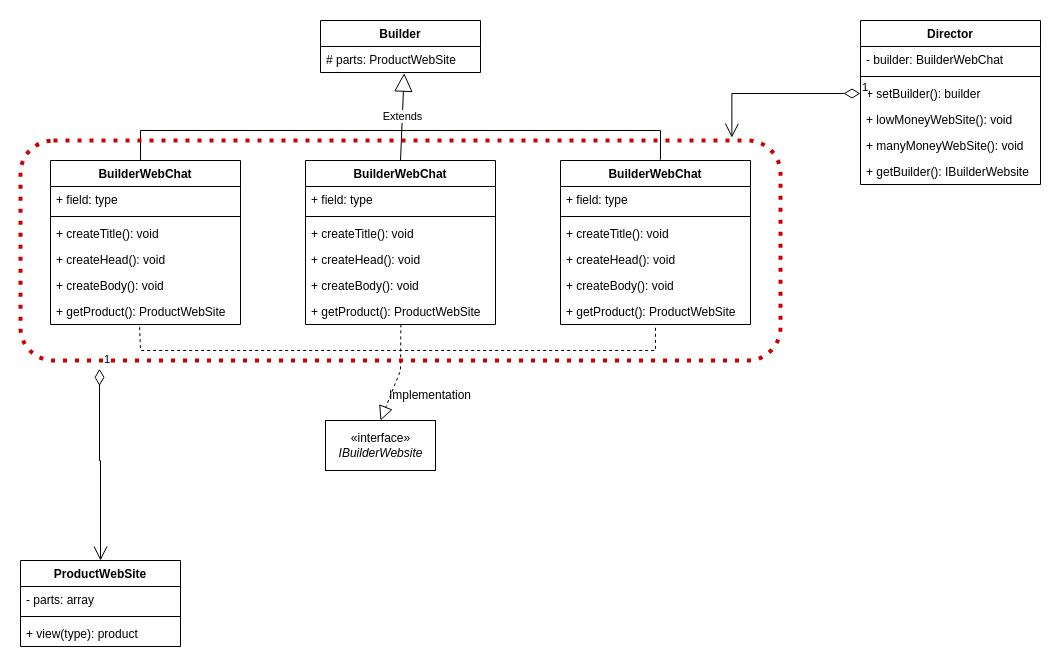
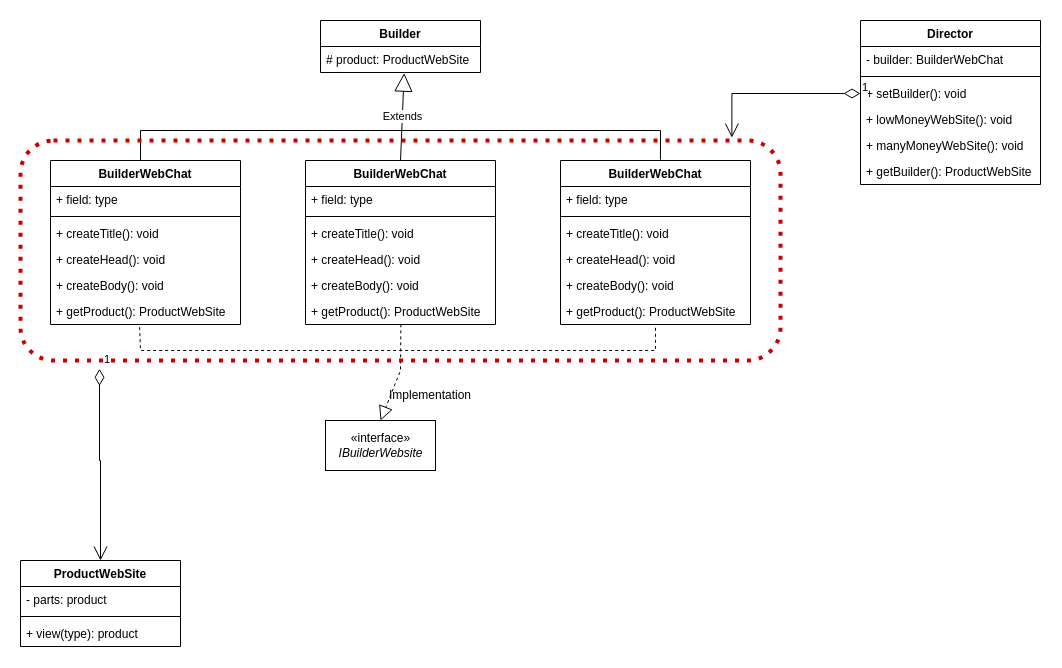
  <mxCell id="0" />
  <mxCell id="1" parent="0" />
  <mxCell id="2" value="Builder" style="swimlane;fontStyle=1;childLayout=stackLayout;horizontal=1;startSize=26;fillColor=none;horizontalStack=0;resizeParent=1;resizeParentMax=0;resizeLast=0;collapsible=1;marginBottom=0;" parent="1" vertex="1"><mxGeometry x="320" y="20" width="160" height="52" as="geometry" /></mxCell>
- <mxCell id="3" value="# parts: ProductWebSite" style="text;strokeColor=none;fillColor=none;align=left;verticalAlign=top;spacingLeft=4;spacingRight=4;overflow=hidden;rotatable=0;points=[[0,0.5],[1,0.5]];portConstraint=eastwest;" parent="2" vertex="1"><mxGeometry y="26" width="160" height="26" as="geometry" /></mxCell>
+ <mxCell id="3" value="# product: ProductWebSite" style="text;strokeColor=none;fillColor=none;align=left;verticalAlign=top;spacingLeft=4;spacingRight=4;overflow=hidden;rotatable=0;points=[[0,0.5],[1,0.5]];portConstraint=eastwest;" parent="2" vertex="1"><mxGeometry y="26" width="160" height="26" as="geometry" /></mxCell>
  <mxCell id="4" value="Director" style="swimlane;fontStyle=1;align=center;verticalAlign=top;childLayout=stackLayout;horizontal=1;startSize=26;horizontalStack=0;resizeParent=1;resizeParentMax=0;resizeLast=0;collapsible=1;marginBottom=0;" parent="1" vertex="1"><mxGeometry x="860" y="20" width="180" height="164" as="geometry" /></mxCell>
  <mxCell id="5" value="- builder: BuilderWebChat" style="text;strokeColor=none;fillColor=none;align=left;verticalAlign=top;spacingLeft=4;spacingRight=4;overflow=hidden;rotatable=0;points=[[0,0.5],[1,0.5]];portConstraint=eastwest;" parent="4" vertex="1"><mxGeometry y="26" width="180" height="26" as="geometry" /></mxCell>
  <mxCell id="6" value="" style="line;strokeWidth=1;fillColor=none;align=left;verticalAlign=middle;spacingTop=-1;spacingLeft=3;spacingRight=3;rotatable=0;labelPosition=right;points=[];portConstraint=eastwest;" parent="4" vertex="1"><mxGeometry y="52" width="180" height="8" as="geometry" /></mxCell>
- <mxCell id="7" value="+ setBuilder(): builder" style="text;strokeColor=none;fillColor=none;align=left;verticalAlign=top;spacingLeft=4;spacingRight=4;overflow=hidden;rotatable=0;points=[[0,0.5],[1,0.5]];portConstraint=eastwest;" parent="4" vertex="1"><mxGeometry y="60" width="180" height="26" as="geometry" /></mxCell>
+ <mxCell id="7" value="+ setBuilder(): void" style="text;strokeColor=none;fillColor=none;align=left;verticalAlign=top;spacingLeft=4;spacingRight=4;overflow=hidden;rotatable=0;points=[[0,0.5],[1,0.5]];portConstraint=eastwest;" parent="4" vertex="1"><mxGeometry y="60" width="180" height="26" as="geometry" /></mxCell>
  <mxCell id="8" value="+ lowMoneyWebSite(): void" style="text;strokeColor=none;fillColor=none;align=left;verticalAlign=top;spacingLeft=4;spacingRight=4;overflow=hidden;rotatable=0;points=[[0,0.5],[1,0.5]];portConstraint=eastwest;dashed=1;dashPattern=1 2;" vertex="1" parent="4"><mxGeometry y="86" width="180" height="26" as="geometry" /></mxCell>
  <mxCell id="9" value="+ manyMoneyWebSite(): void" style="text;strokeColor=none;fillColor=none;align=left;verticalAlign=top;spacingLeft=4;spacingRight=4;overflow=hidden;rotatable=0;points=[[0,0.5],[1,0.5]];portConstraint=eastwest;dashed=1;dashPattern=1 2;" vertex="1" parent="4"><mxGeometry y="112" width="180" height="26" as="geometry" /></mxCell>
- <mxCell id="10" value="+ getBuilder(): IBuilderWebsite" style="text;strokeColor=none;fillColor=none;align=left;verticalAlign=top;spacingLeft=4;spacingRight=4;overflow=hidden;rotatable=0;points=[[0,0.5],[1,0.5]];portConstraint=eastwest;dashed=1;dashPattern=1 2;" vertex="1" parent="4"><mxGeometry y="138" width="180" height="26" as="geometry" /></mxCell>
+ <mxCell id="10" value="+ getBuilder(): ProductWebSite" style="text;strokeColor=none;fillColor=none;align=left;verticalAlign=top;spacingLeft=4;spacingRight=4;overflow=hidden;rotatable=0;points=[[0,0.5],[1,0.5]];portConstraint=eastwest;dashed=1;dashPattern=1 2;" vertex="1" parent="4"><mxGeometry y="138" width="180" height="26" as="geometry" /></mxCell>
  <mxCell id="11" value="BuilderWebChat" style="swimlane;fontStyle=1;align=center;verticalAlign=top;childLayout=stackLayout;horizontal=1;startSize=26;horizontalStack=0;resizeParent=1;resizeParentMax=0;resizeLast=0;collapsible=1;marginBottom=0;" parent="1" vertex="1"><mxGeometry x="50" y="160" width="190" height="164" as="geometry" /></mxCell>
  <mxCell id="12" value="+ field: type" style="text;strokeColor=none;fillColor=none;align=left;verticalAlign=top;spacingLeft=4;spacingRight=4;overflow=hidden;rotatable=0;points=[[0,0.5],[1,0.5]];portConstraint=eastwest;" parent="11" vertex="1"><mxGeometry y="26" width="190" height="26" as="geometry" /></mxCell>
  <mxCell id="13" value="" style="line;strokeWidth=1;fillColor=none;align=left;verticalAlign=middle;spacingTop=-1;spacingLeft=3;spacingRight=3;rotatable=0;labelPosition=right;points=[];portConstraint=eastwest;" parent="11" vertex="1"><mxGeometry y="52" width="190" height="8" as="geometry" /></mxCell>
  <mxCell id="14" value="+ createTitle(): void" style="text;strokeColor=none;fillColor=none;align=left;verticalAlign=top;spacingLeft=4;spacingRight=4;overflow=hidden;rotatable=0;points=[[0,0.5],[1,0.5]];portConstraint=eastwest;" parent="11" vertex="1"><mxGeometry y="60" width="190" height="26" as="geometry" /></mxCell>
  <mxCell id="15" value="+ createHead(): void" style="text;strokeColor=none;fillColor=none;align=left;verticalAlign=top;spacingLeft=4;spacingRight=4;overflow=hidden;rotatable=0;points=[[0,0.5],[1,0.5]];portConstraint=eastwest;" vertex="1" parent="11"><mxGeometry y="86" width="190" height="26" as="geometry" /></mxCell>
  <mxCell id="16" value="+ createBody(): void" style="text;strokeColor=none;fillColor=none;align=left;verticalAlign=top;spacingLeft=4;spacingRight=4;overflow=hidden;rotatable=0;points=[[0,0.5],[1,0.5]];portConstraint=eastwest;" vertex="1" parent="11"><mxGeometry y="112" width="190" height="26" as="geometry" /></mxCell>
  <mxCell id="17" value="+ getProduct(): ProductWebSite" style="text;strokeColor=none;fillColor=none;align=left;verticalAlign=top;spacingLeft=4;spacingRight=4;overflow=hidden;rotatable=0;points=[[0,0.5],[1,0.5]];portConstraint=eastwest;" vertex="1" parent="11"><mxGeometry y="138" width="190" height="26" as="geometry" /></mxCell>
  <mxCell id="18" value="«interface»&lt;br&gt;&lt;i&gt;IBuilderWebsite&lt;/i&gt;" style="html=1;" parent="1" vertex="1"><mxGeometry x="325" y="420" width="110" height="50" as="geometry" /></mxCell>
  <mxCell id="19" value="ProductWebSite" style="swimlane;fontStyle=1;align=center;verticalAlign=top;childLayout=stackLayout;horizontal=1;startSize=26;horizontalStack=0;resizeParent=1;resizeParentMax=0;resizeLast=0;collapsible=1;marginBottom=0;" vertex="1" parent="1"><mxGeometry x="20" y="560" width="160" height="86" as="geometry" /></mxCell>
- <mxCell id="20" value="- parts: array" style="text;strokeColor=none;fillColor=none;align=left;verticalAlign=top;spacingLeft=4;spacingRight=4;overflow=hidden;rotatable=0;points=[[0,0.5],[1,0.5]];portConstraint=eastwest;" vertex="1" parent="19"><mxGeometry y="26" width="160" height="26" as="geometry" /></mxCell>
+ <mxCell id="20" value="- parts: product" style="text;strokeColor=none;fillColor=none;align=left;verticalAlign=top;spacingLeft=4;spacingRight=4;overflow=hidden;rotatable=0;points=[[0,0.5],[1,0.5]];portConstraint=eastwest;" vertex="1" parent="19"><mxGeometry y="26" width="160" height="26" as="geometry" /></mxCell>
  <mxCell id="21" value="" style="line;strokeWidth=1;fillColor=none;align=left;verticalAlign=middle;spacingTop=-1;spacingLeft=3;spacingRight=3;rotatable=0;labelPosition=right;points=[];portConstraint=eastwest;" vertex="1" parent="19"><mxGeometry y="52" width="160" height="8" as="geometry" /></mxCell>
  <mxCell id="22" value="+ view(type): product" style="text;strokeColor=none;fillColor=none;align=left;verticalAlign=top;spacingLeft=4;spacingRight=4;overflow=hidden;rotatable=0;points=[[0,0.5],[1,0.5]];portConstraint=eastwest;" vertex="1" parent="19"><mxGeometry y="60" width="160" height="26" as="geometry" /></mxCell>
  <mxCell id="23" value="BuilderWebChat" style="swimlane;fontStyle=1;align=center;verticalAlign=top;childLayout=stackLayout;horizontal=1;startSize=26;horizontalStack=0;resizeParent=1;resizeParentMax=0;resizeLast=0;collapsible=1;marginBottom=0;" vertex="1" parent="1"><mxGeometry x="305" y="160" width="190" height="164" as="geometry" /></mxCell>
  <mxCell id="24" value="+ field: type" style="text;strokeColor=none;fillColor=none;align=left;verticalAlign=top;spacingLeft=4;spacingRight=4;overflow=hidden;rotatable=0;points=[[0,0.5],[1,0.5]];portConstraint=eastwest;" vertex="1" parent="23"><mxGeometry y="26" width="190" height="26" as="geometry" /></mxCell>
  <mxCell id="25" value="" style="line;strokeWidth=1;fillColor=none;align=left;verticalAlign=middle;spacingTop=-1;spacingLeft=3;spacingRight=3;rotatable=0;labelPosition=right;points=[];portConstraint=eastwest;" vertex="1" parent="23"><mxGeometry y="52" width="190" height="8" as="geometry" /></mxCell>
  <mxCell id="26" value="+ createTitle(): void" style="text;strokeColor=none;fillColor=none;align=left;verticalAlign=top;spacingLeft=4;spacingRight=4;overflow=hidden;rotatable=0;points=[[0,0.5],[1,0.5]];portConstraint=eastwest;" vertex="1" parent="23"><mxGeometry y="60" width="190" height="26" as="geometry" /></mxCell>
  <mxCell id="27" value="+ createHead(): void" style="text;strokeColor=none;fillColor=none;align=left;verticalAlign=top;spacingLeft=4;spacingRight=4;overflow=hidden;rotatable=0;points=[[0,0.5],[1,0.5]];portConstraint=eastwest;" vertex="1" parent="23"><mxGeometry y="86" width="190" height="26" as="geometry" /></mxCell>
  <mxCell id="28" value="+ createBody(): void" style="text;strokeColor=none;fillColor=none;align=left;verticalAlign=top;spacingLeft=4;spacingRight=4;overflow=hidden;rotatable=0;points=[[0,0.5],[1,0.5]];portConstraint=eastwest;" vertex="1" parent="23"><mxGeometry y="112" width="190" height="26" as="geometry" /></mxCell>
  <mxCell id="29" value="+ getProduct(): ProductWebSite" style="text;strokeColor=none;fillColor=none;align=left;verticalAlign=top;spacingLeft=4;spacingRight=4;overflow=hidden;rotatable=0;points=[[0,0.5],[1,0.5]];portConstraint=eastwest;" vertex="1" parent="23"><mxGeometry y="138" width="190" height="26" as="geometry" /></mxCell>
  <mxCell id="30" value="BuilderWebChat" style="swimlane;fontStyle=1;align=center;verticalAlign=top;childLayout=stackLayout;horizontal=1;startSize=26;horizontalStack=0;resizeParent=1;resizeParentMax=0;resizeLast=0;collapsible=1;marginBottom=0;" vertex="1" parent="1"><mxGeometry x="560" y="160" width="190" height="164" as="geometry" /></mxCell>
  <mxCell id="31" value="+ field: type" style="text;strokeColor=none;fillColor=none;align=left;verticalAlign=top;spacingLeft=4;spacingRight=4;overflow=hidden;rotatable=0;points=[[0,0.5],[1,0.5]];portConstraint=eastwest;" vertex="1" parent="30"><mxGeometry y="26" width="190" height="26" as="geometry" /></mxCell>
  <mxCell id="32" value="" style="line;strokeWidth=1;fillColor=none;align=left;verticalAlign=middle;spacingTop=-1;spacingLeft=3;spacingRight=3;rotatable=0;labelPosition=right;points=[];portConstraint=eastwest;" vertex="1" parent="30"><mxGeometry y="52" width="190" height="8" as="geometry" /></mxCell>
  <mxCell id="33" value="+ createTitle(): void" style="text;strokeColor=none;fillColor=none;align=left;verticalAlign=top;spacingLeft=4;spacingRight=4;overflow=hidden;rotatable=0;points=[[0,0.5],[1,0.5]];portConstraint=eastwest;" vertex="1" parent="30"><mxGeometry y="60" width="190" height="26" as="geometry" /></mxCell>
  <mxCell id="34" value="+ createHead(): void" style="text;strokeColor=none;fillColor=none;align=left;verticalAlign=top;spacingLeft=4;spacingRight=4;overflow=hidden;rotatable=0;points=[[0,0.5],[1,0.5]];portConstraint=eastwest;" vertex="1" parent="30"><mxGeometry y="86" width="190" height="26" as="geometry" /></mxCell>
  <mxCell id="35" value="+ createBody(): void" style="text;strokeColor=none;fillColor=none;align=left;verticalAlign=top;spacingLeft=4;spacingRight=4;overflow=hidden;rotatable=0;points=[[0,0.5],[1,0.5]];portConstraint=eastwest;" vertex="1" parent="30"><mxGeometry y="112" width="190" height="26" as="geometry" /></mxCell>
  <mxCell id="36" value="+ getProduct(): ProductWebSite" style="text;strokeColor=none;fillColor=none;align=left;verticalAlign=top;spacingLeft=4;spacingRight=4;overflow=hidden;rotatable=0;points=[[0,0.5],[1,0.5]];portConstraint=eastwest;" vertex="1" parent="30"><mxGeometry y="138" width="190" height="26" as="geometry" /></mxCell>
  <mxCell id="37" value="Extends" style="endArrow=block;endSize=16;endFill=0;html=1;rounded=0;exitX=0.5;exitY=0;exitDx=0;exitDy=0;entryX=0.523;entryY=1.026;entryDx=0;entryDy=0;entryPerimeter=0;" edge="1" parent="1" source="23" target="3"><mxGeometry width="160" relative="1" as="geometry"><mxPoint x="360" y="130" as="sourcePoint" /><mxPoint x="400" y="100" as="targetPoint" /></mxGeometry></mxCell>
  <mxCell id="38" value="" style="endArrow=none;html=1;rounded=0;exitX=0.474;exitY=-0.001;exitDx=0;exitDy=0;exitPerimeter=0;" edge="1" parent="1" source="11"><mxGeometry width="50" height="50" relative="1" as="geometry"><mxPoint x="130" y="140" as="sourcePoint" /><mxPoint x="140" y="130" as="targetPoint" /></mxGeometry></mxCell>
  <mxCell id="39" value="" style="endArrow=none;html=1;rounded=0;exitX=0.526;exitY=-0.005;exitDx=0;exitDy=0;exitPerimeter=0;" edge="1" parent="1" source="30"><mxGeometry width="50" height="50" relative="1" as="geometry"><mxPoint x="270" y="130" as="sourcePoint" /><mxPoint x="660" y="130" as="targetPoint" /></mxGeometry></mxCell>
  <mxCell id="40" value="" style="endArrow=none;html=1;rounded=0;" edge="1" parent="1"><mxGeometry width="50" height="50" relative="1" as="geometry"><mxPoint x="140" y="130" as="sourcePoint" /><mxPoint x="660" y="130" as="targetPoint" /></mxGeometry></mxCell>
  <mxCell id="41" value="" style="endArrow=block;dashed=1;endFill=0;endSize=12;html=1;rounded=0;entryX=0.5;entryY=0;entryDx=0;entryDy=0;exitX=0.502;exitY=0.995;exitDx=0;exitDy=0;exitPerimeter=0;" edge="1" parent="1" source="29" target="18"><mxGeometry width="160" relative="1" as="geometry"><mxPoint x="390" y="310" as="sourcePoint" /><mxPoint x="550" y="310" as="targetPoint" /><Array as="points"><mxPoint x="400" y="370" /></Array></mxGeometry></mxCell>
  <mxCell id="42" value="" style="endArrow=none;dashed=1;html=1;rounded=0;exitX=0.469;exitY=1.104;exitDx=0;exitDy=0;exitPerimeter=0;entryX=0.5;entryY=1;entryDx=0;entryDy=0;" edge="1" parent="1" source="17" target="30"><mxGeometry width="50" height="50" relative="1" as="geometry"><mxPoint x="140" y="350" as="sourcePoint" /><mxPoint x="660" y="350" as="targetPoint" /><Array as="points"><mxPoint x="140" y="350" /><mxPoint x="655" y="350" /></Array></mxGeometry></mxCell>
  <mxCell id="43" value="Implementation" style="text;html=1;strokeColor=none;fillColor=none;align=center;verticalAlign=middle;whiteSpace=wrap;rounded=0;" vertex="1" parent="1"><mxGeometry x="400" y="380" width="60" height="30" as="geometry" /></mxCell>
  <mxCell id="44" value="1" style="endArrow=open;html=1;endSize=12;startArrow=diamondThin;startSize=14;startFill=0;edgeStyle=orthogonalEdgeStyle;align=left;verticalAlign=bottom;rounded=0;exitX=0.104;exitY=1.038;exitDx=0;exitDy=0;exitPerimeter=0;entryX=0.5;entryY=0;entryDx=0;entryDy=0;" edge="1" parent="1" source="45" target="19"><mxGeometry x="-1" y="3" relative="1" as="geometry"><mxPoint x="120" y="470" as="sourcePoint" /><mxPoint x="280" y="470" as="targetPoint" /></mxGeometry></mxCell>
  <mxCell id="45" value="" style="rounded=1;whiteSpace=wrap;html=1;fillColor=none;dashed=1;dashPattern=1 2;strokeWidth=4;strokeColor=#CC0000;" vertex="1" parent="1"><mxGeometry x="20" y="140" width="760" height="220" as="geometry" /></mxCell>
  <mxCell id="46" value="1" style="endArrow=open;html=1;endSize=12;startArrow=diamondThin;startSize=14;startFill=0;edgeStyle=orthogonalEdgeStyle;align=left;verticalAlign=bottom;rounded=0;exitX=0;exitY=0.5;exitDx=0;exitDy=0;entryX=0.936;entryY=-0.013;entryDx=0;entryDy=0;entryPerimeter=0;" edge="1" parent="1" source="7" target="45"><mxGeometry x="-1" y="3" relative="1" as="geometry"><mxPoint x="840" y="254.41" as="sourcePoint" /><mxPoint x="1000" y="254.41" as="targetPoint" /></mxGeometry></mxCell>
